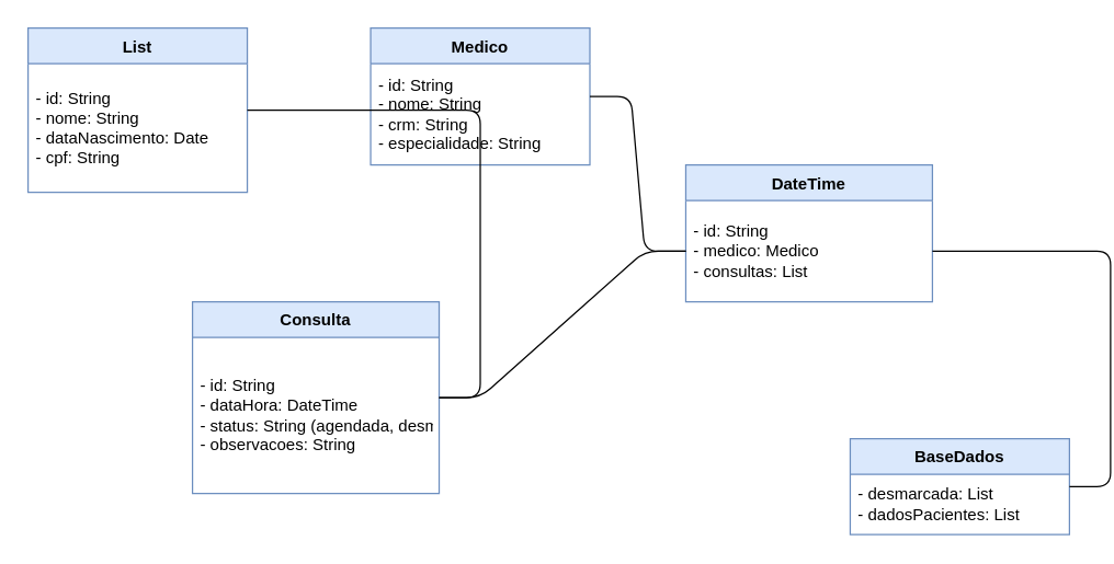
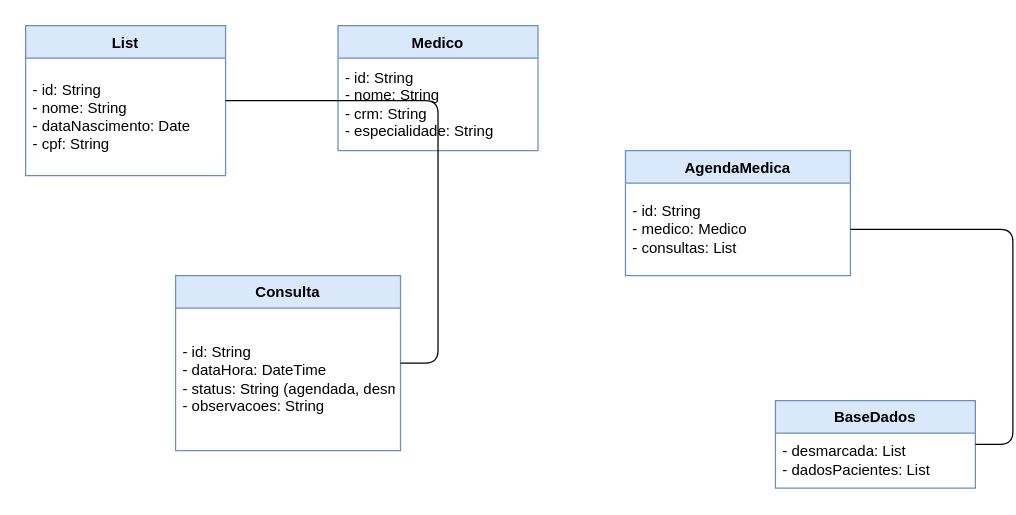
  <mxCell id="0" />
  <mxCell id="1" parent="0" />
  <mxCell id="2" value="List" style="swimlane;fontStyle=1;align=center;verticalAlign=top;childLayout=stackLayout;horizontal=1;startSize=26;fillColor=#dae8fc;strokeColor=#6c8ebf;" vertex="1" parent="1"><mxGeometry x="20" y="20" width="160" height="120" as="geometry" /></mxCell>
  <mxCell id="3" value="- id: String&lt;br&gt;- nome: String&lt;br&gt;- dataNascimento: Date&lt;br&gt;- cpf: String" style="text;html=1;align=left;verticalAlign=middle;spacingLeft=4;spacingRight=4;overflow=hidden;rotatable=0;points=[[0,0.5],[1,0.5]];portConstraint=eastwest;" vertex="1" parent="2"><mxGeometry y="26" width="160" height="94" as="geometry" /></mxCell>
  <mxCell id="4" value="Medico" style="swimlane;fontStyle=1;align=center;verticalAlign=top;childLayout=stackLayout;horizontal=1;startSize=26;fillColor=#dae8fc;strokeColor=#6c8ebf;" vertex="1" parent="1"><mxGeometry x="270" y="20" width="160" height="100" as="geometry" /></mxCell>
  <mxCell id="5" value="- id: String&lt;br&gt;- nome: String&lt;br&gt;- crm: String&lt;br&gt;- especialidade: String" style="text;html=1;align=left;verticalAlign=middle;spacingLeft=4;spacingRight=4;overflow=hidden;rotatable=0;points=[[0,0.5],[1,0.5]];portConstraint=eastwest;" vertex="1" parent="4"><mxGeometry y="26" width="160" height="74" as="geometry" /></mxCell>
  <mxCell id="6" value="Consulta" style="swimlane;fontStyle=1;align=center;verticalAlign=top;childLayout=stackLayout;horizontal=1;startSize=26;fillColor=#dae8fc;strokeColor=#6c8ebf;" vertex="1" parent="1"><mxGeometry x="140" y="220" width="180" height="140" as="geometry" /></mxCell>
  <mxCell id="7" value="- id: String&lt;br&gt;- dataHora: DateTime&lt;br&gt;- status: String (agendada, desmarcada, reagendada)&lt;br&gt;- observacoes: String" style="text;html=1;align=left;verticalAlign=middle;spacingLeft=4;spacingRight=4;overflow=hidden;rotatable=0;points=[[0,0.5],[1,0.5]];portConstraint=eastwest;" vertex="1" parent="6"><mxGeometry y="26" width="180" height="114" as="geometry" /></mxCell>
- <mxCell id="8" value="DateTime" style="swimlane;fontStyle=1;align=center;verticalAlign=top;childLayout=stackLayout;horizontal=1;startSize=26;fillColor=#dae8fc;strokeColor=#6c8ebf;" vertex="1" parent="1"><mxGeometry x="500" y="120" width="180" height="100" as="geometry" /></mxCell>
+ <mxCell id="8" value="AgendaMedica" style="swimlane;fontStyle=1;align=center;verticalAlign=top;childLayout=stackLayout;horizontal=1;startSize=26;fillColor=#dae8fc;strokeColor=#6c8ebf;" vertex="1" parent="1"><mxGeometry x="500" y="120" width="180" height="100" as="geometry" /></mxCell>
  <mxCell id="9" value="- id: String&lt;br&gt;- medico: Medico&lt;br&gt;- consultas: List&lt;Consulta&gt;" style="text;html=1;align=left;verticalAlign=middle;spacingLeft=4;spacingRight=4;overflow=hidden;rotatable=0;points=[[0,0.5],[1,0.5]];portConstraint=eastwest;" vertex="1" parent="8"><mxGeometry y="26" width="180" height="74" as="geometry" /></mxCell>
  <mxCell id="10" value="" style="endArrow=none;html=1;edgeStyle=entityRelationEdgeStyle;startFill=0;endFill=0;endSize=6;startSize=6;" edge="1" parent="1" source="2" target="6"><mxGeometry width="100" height="100" relative="1" as="geometry"><mxPoint x="100" y="140" as="sourcePoint" /><mxPoint x="100" y="220" as="targetPoint" /></mxGeometry></mxCell>
  <mxCell id="11" value="1" style="edgeLabel;html=1;align=center;verticalAlign=middle;resizable=0;points=[];" relativenormal="0.25" parent="10"><mxPoint x="-16" y="-10" as="offset" /></mxCell>
  <mxCell id="12" value="N" style="edgeLabel;html=1;align=center;verticalAlign=middle;resizable=0;points=[];" relativenormal="-0.25" parent="10"><mxPoint x="-16" y="10" as="offset" /></mxCell>
- <mxCell id="13" value="" style="endArrow=none;html=1;edgeStyle=entityRelationEdgeStyle;startFill=0;endFill=0;endSize=6;startSize=6;" edge="1" parent="1" source="4" target="9"><mxGeometry width="100" height="100" relative="1" as="geometry"><mxPoint x="420" y="120" as="sourcePoint" /><mxPoint x="500" y="150" as="targetPoint" /></mxGeometry></mxCell>
- <mxCell id="14" value="1" style="edgeLabel;html=1;align=center;verticalAlign=middle;resizable=0;points=[];" relativenormal="0.25" parent="13"><mxPoint x="-16" y="-10" as="offset" /></mxCell>
- <mxCell id="15" value="1" style="edgeLabel;html=1;align=center;verticalAlign=middle;resizable=0;points=[];" relativenormal="-0.25" parent="13"><mxPoint x="-16" y="10" as="offset" /></mxCell>
- <mxCell id="16" value="" style="endArrow=none;html=1;edgeStyle=entityRelationEdgeStyle;startFill=0;endFill=0;endSize=6;startSize=6;" edge="1" parent="1" source="6" target="9"><mxGeometry width="100" height="100" relative="1" as="geometry"><mxPoint x="320" y="290" as="sourcePoint" /><mxPoint x="500" y="190" as="targetPoint" /></mxGeometry></mxCell>
- <mxCell id="17" value="N" style="edgeLabel;html=1;align=center;verticalAlign=middle;resizable=0;points=[];" relativenormal="0.25" parent="16"><mxPoint x="16" y="10" as="offset" /></mxCell>
- <mxCell id="18" value="1" style="edgeLabel;html=1;align=center;verticalAlign=middle;resizable=0;points=[];" relativenormal="-0.25" parent="16"><mxPoint x="-16" y="10" as="offset" /></mxCell>
  <mxCell id="19" value="BaseDados" style="swimlane;fontStyle=1;align=center;verticalAlign=top;childLayout=stackLayout;horizontal=1;startSize=26;fillColor=#dae8fc;strokeColor=#6c8ebf;" vertex="1" parent="1"><mxGeometry x="620" y="320" width="160" height="70" as="geometry" /></mxCell>
  <mxCell id="20" value="- desmarcada: List&lt;Medico&gt;&lt;br&gt;- dadosPacientes: List&lt;Paciente&gt;" style="text;html=1;align=left;verticalAlign=middle;spacingLeft=4;spacingRight=4;overflow=hidden;rotatable=0;points=[[0,0.5],[1,0.5]];portConstraint=eastwest;" vertex="1" parent="19"><mxGeometry y="26" width="160" height="44" as="geometry" /></mxCell>
  <mxCell id="21" value="" style="endArrow=none;html=1;edgeStyle=entityRelationEdgeStyle;startFill=0;endFill=0;endSize=6;startSize=6;" edge="1" parent="1" source="9" target="19"><mxGeometry width="100" height="100" relative="1" as="geometry"><mxPoint x="670" y="220" as="sourcePoint" /><mxPoint x="670" y="320" as="targetPoint" /></mxGeometry></mxCell>
  <mxCell id="22" value="1" style="edgeLabel;html=1;align=center;verticalAlign=middle;resizable=0;points=[];" relativenormal="0.25" parent="21"><mxPoint x="16" y="-10" as="offset" /></mxCell>
  <mxCell id="23" value="1" style="edgeLabel;html=1;align=center;verticalAlign=middle;resizable=0;points=[];" relativenormal="-0.25" parent="21"><mxPoint x="16" y="10" as="offset" /></mxCell>
